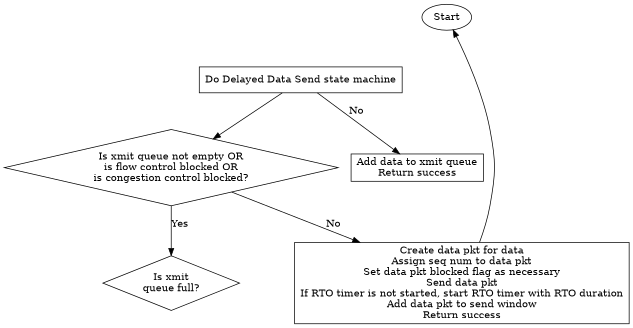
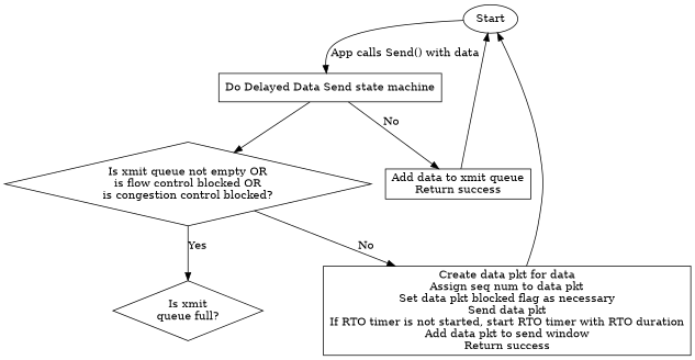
  digraph {
    node [shape=box]
    n1 [label=Start shape=ellipse]
    n2 [label="Do Delayed Data Send state machine"]
    n3 [label="Is xmit queue not empty OR\nis flow control blocked OR\nis congestion control blocked?" shape=diamond]
    n4 [label="Add data to xmit queue\nReturn success"]
    n5 [label="Create data pkt for data\nAssign seq num to data pkt\nSet data pkt blocked flag as necessary\nSend data pkt\nIf RTO timer is not started, start RTO timer with RTO duration\nAdd data pkt to send window\nReturn success"]
    n6 [label="Is xmit\nqueue full?" shape=diamond]
+   n1 -> n2 [label="App calls Send() with data"]
    n2 -> n3
    n2 -> n4 [label=No]
    n3 -> n5 [label=No]
    n3 -> n6 [label=Yes]
+   n4 -> n1
    n5 -> n1
  }
